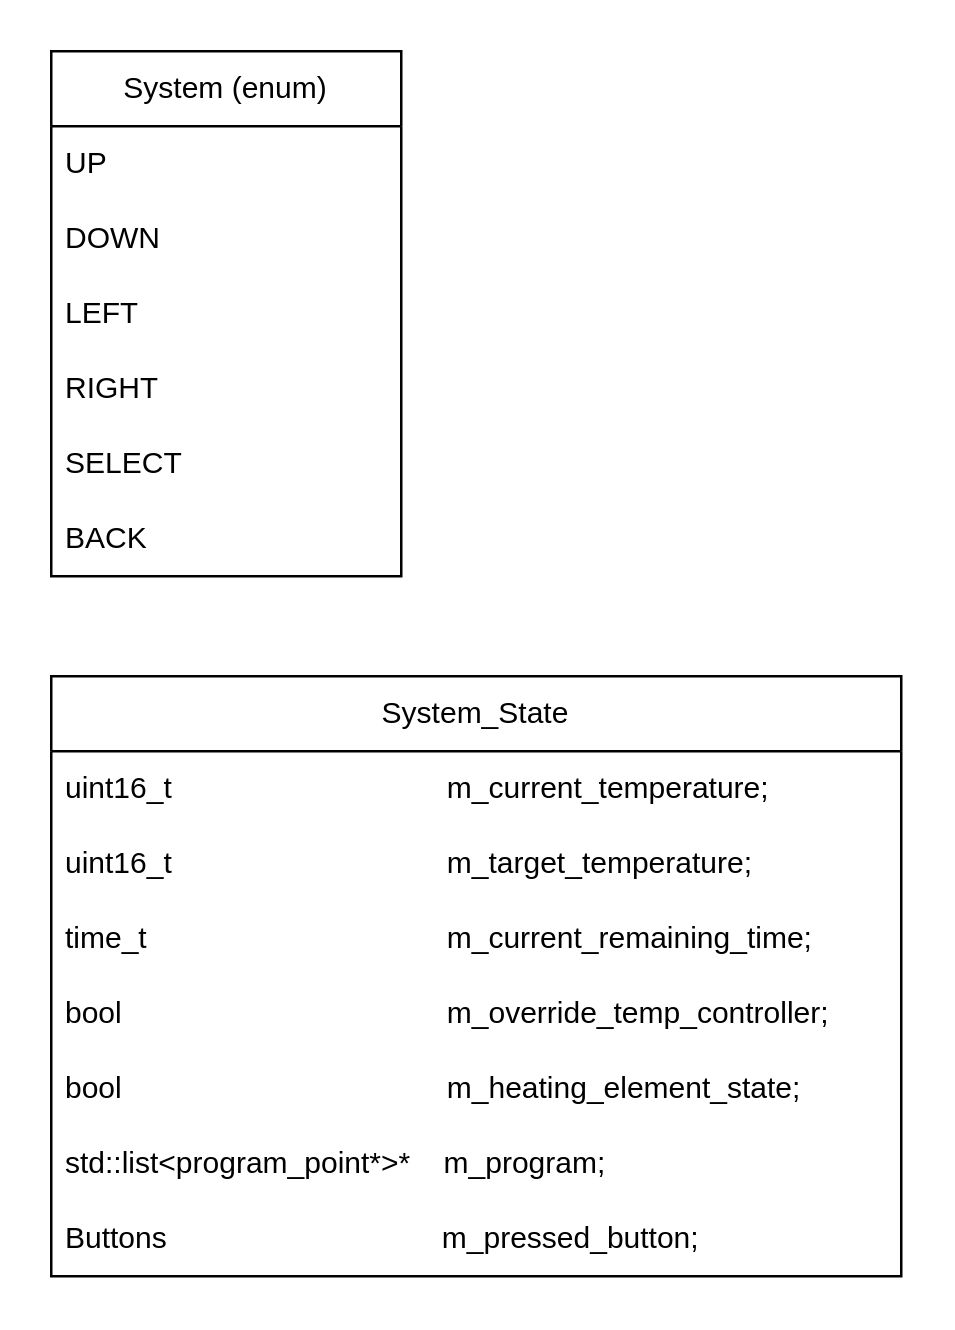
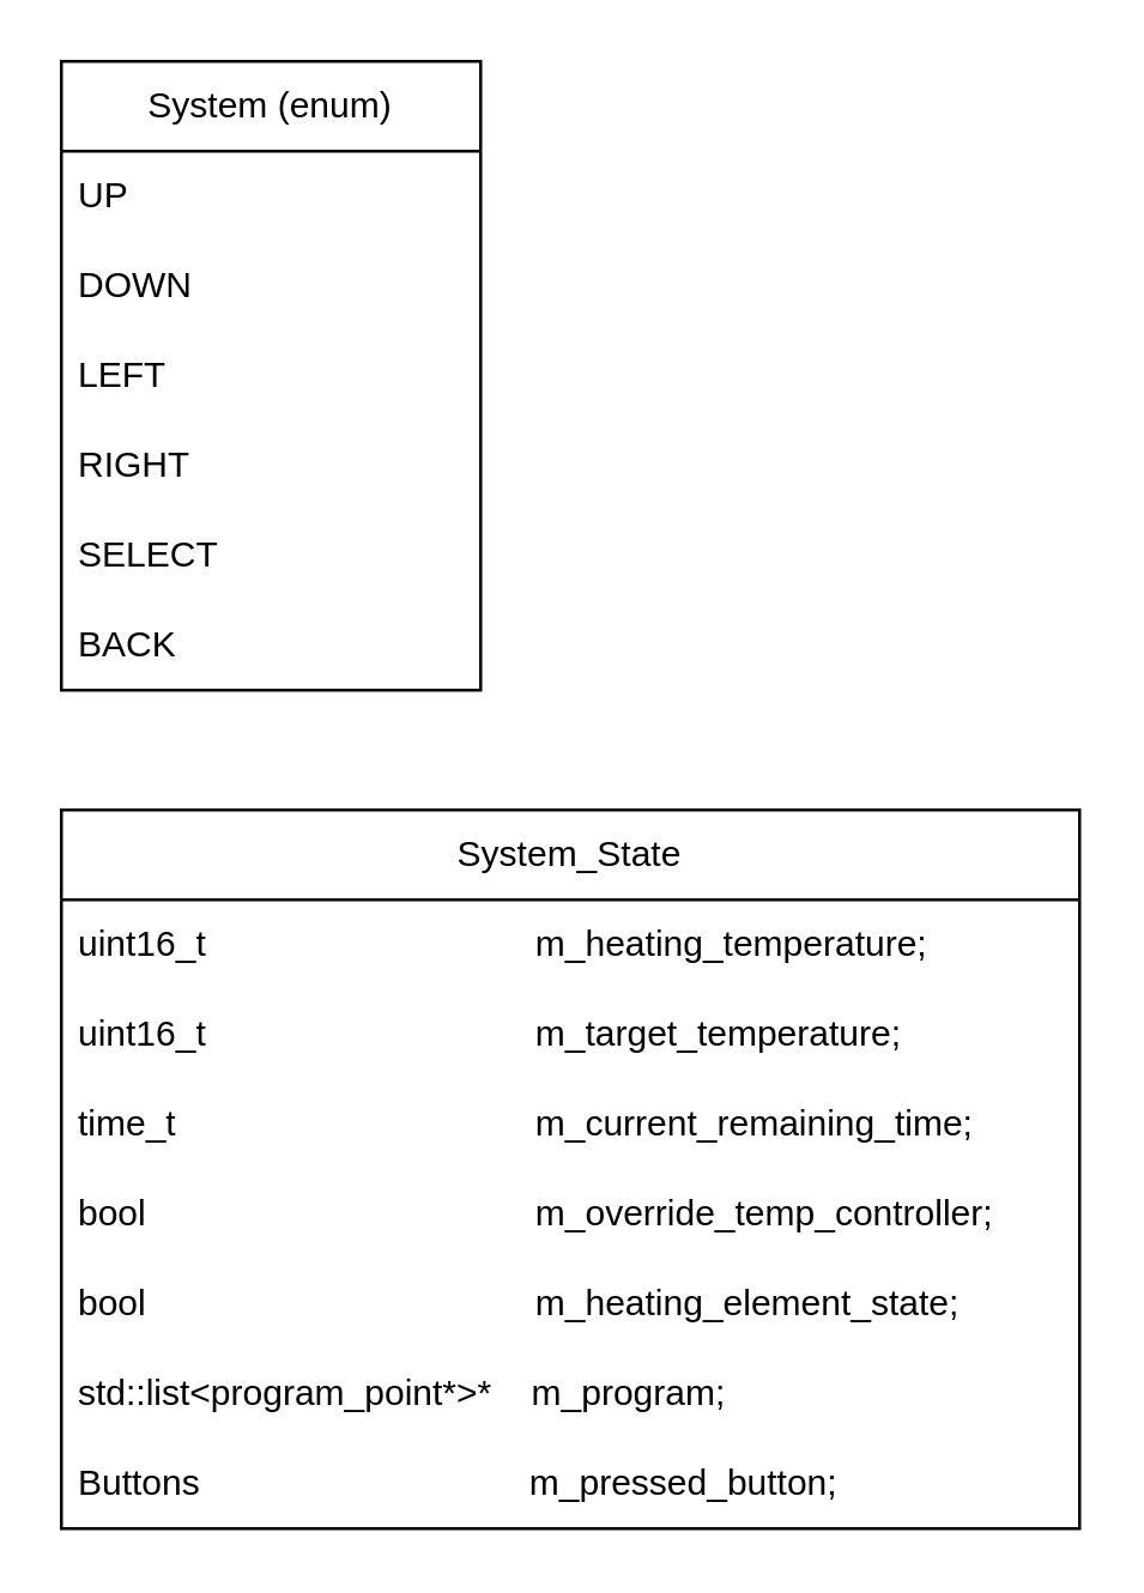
  <mxCell id="0" />
  <mxCell id="1" parent="0" />
  <mxCell id="2" value="System_State" style="swimlane;fontStyle=0;childLayout=stackLayout;horizontal=1;startSize=30;horizontalStack=0;resizeParent=1;resizeParentMax=0;resizeLast=0;collapsible=1;marginBottom=0;whiteSpace=wrap;html=1;" vertex="1" parent="1"><mxGeometry x="20" y="270" width="340" height="240" as="geometry" /></mxCell>
- <mxCell id="3" value="uint16_t&amp;nbsp; &amp;nbsp; &amp;nbsp; &amp;nbsp; &amp;nbsp; &amp;nbsp; &amp;nbsp; &amp;nbsp; &amp;nbsp; &amp;nbsp; &amp;nbsp; &amp;nbsp; &amp;nbsp; &amp;nbsp; &amp;nbsp; &amp;nbsp; &amp;nbsp;m_current_temperature;" style="text;strokeColor=none;fillColor=none;align=left;verticalAlign=middle;spacingLeft=4;spacingRight=4;overflow=hidden;points=[[0,0.5],[1,0.5]];portConstraint=eastwest;rotatable=0;whiteSpace=wrap;html=1;" vertex="1" parent="2"><mxGeometry y="30" width="340" height="30" as="geometry" /></mxCell>
+ <mxCell id="3" value="uint16_t&amp;nbsp; &amp;nbsp; &amp;nbsp; &amp;nbsp; &amp;nbsp; &amp;nbsp; &amp;nbsp; &amp;nbsp; &amp;nbsp; &amp;nbsp; &amp;nbsp; &amp;nbsp; &amp;nbsp; &amp;nbsp; &amp;nbsp; &amp;nbsp; &amp;nbsp;m_heating_temperature;" style="text;strokeColor=none;fillColor=none;align=left;verticalAlign=middle;spacingLeft=4;spacingRight=4;overflow=hidden;points=[[0,0.5],[1,0.5]];portConstraint=eastwest;rotatable=0;whiteSpace=wrap;html=1;" vertex="1" parent="2"><mxGeometry y="30" width="340" height="30" as="geometry" /></mxCell>
  <mxCell id="4" value="uint16_t&amp;nbsp; &amp;nbsp; &amp;nbsp; &amp;nbsp; &amp;nbsp; &amp;nbsp; &amp;nbsp; &amp;nbsp; &amp;nbsp; &amp;nbsp; &amp;nbsp; &amp;nbsp; &amp;nbsp; &amp;nbsp; &amp;nbsp; &amp;nbsp; &amp;nbsp;m_target_temperature;" style="text;strokeColor=none;fillColor=none;align=left;verticalAlign=middle;spacingLeft=4;spacingRight=4;overflow=hidden;points=[[0,0.5],[1,0.5]];portConstraint=eastwest;rotatable=0;whiteSpace=wrap;html=1;" vertex="1" parent="2"><mxGeometry y="60" width="340" height="30" as="geometry" /></mxCell>
  <mxCell id="5" value="time_t&amp;nbsp; &amp;nbsp; &amp;nbsp; &amp;nbsp; &amp;nbsp; &amp;nbsp; &amp;nbsp; &amp;nbsp; &amp;nbsp; &amp;nbsp; &amp;nbsp; &amp;nbsp; &amp;nbsp; &amp;nbsp; &amp;nbsp; &amp;nbsp; &amp;nbsp; &amp;nbsp; m_current_remaining_time;" style="text;strokeColor=none;fillColor=none;align=left;verticalAlign=middle;spacingLeft=4;spacingRight=4;overflow=hidden;points=[[0,0.5],[1,0.5]];portConstraint=eastwest;rotatable=0;whiteSpace=wrap;html=1;" vertex="1" parent="2"><mxGeometry y="90" width="340" height="30" as="geometry" /></mxCell>
  <mxCell id="6" value="bool&amp;nbsp; &amp;nbsp; &amp;nbsp; &amp;nbsp; &amp;nbsp; &amp;nbsp; &amp;nbsp; &amp;nbsp; &amp;nbsp; &amp;nbsp; &amp;nbsp; &amp;nbsp; &amp;nbsp; &amp;nbsp; &amp;nbsp; &amp;nbsp; &amp;nbsp; &amp;nbsp; &amp;nbsp; &amp;nbsp;m_override_temp_controller;" style="text;strokeColor=none;fillColor=none;align=left;verticalAlign=middle;spacingLeft=4;spacingRight=4;overflow=hidden;points=[[0,0.5],[1,0.5]];portConstraint=eastwest;rotatable=0;whiteSpace=wrap;html=1;" vertex="1" parent="2"><mxGeometry y="120" width="340" height="30" as="geometry" /></mxCell>
  <mxCell id="7" value="bool&amp;nbsp; &amp;nbsp; &amp;nbsp; &amp;nbsp; &amp;nbsp; &amp;nbsp; &amp;nbsp; &amp;nbsp; &amp;nbsp; &amp;nbsp; &amp;nbsp; &amp;nbsp; &amp;nbsp; &amp;nbsp; &amp;nbsp; &amp;nbsp; &amp;nbsp; &amp;nbsp; &amp;nbsp; &amp;nbsp;m_heating_element_state;" style="text;strokeColor=none;fillColor=none;align=left;verticalAlign=middle;spacingLeft=4;spacingRight=4;overflow=hidden;points=[[0,0.5],[1,0.5]];portConstraint=eastwest;rotatable=0;whiteSpace=wrap;html=1;" vertex="1" parent="2"><mxGeometry y="150" width="340" height="30" as="geometry" /></mxCell>
  <mxCell id="8" value="std::list&amp;lt;program_point*&amp;gt;*&amp;nbsp; &amp;nbsp; m_program;" style="text;strokeColor=none;fillColor=none;align=left;verticalAlign=middle;spacingLeft=4;spacingRight=4;overflow=hidden;points=[[0,0.5],[1,0.5]];portConstraint=eastwest;rotatable=0;whiteSpace=wrap;html=1;" vertex="1" parent="2"><mxGeometry y="180" width="340" height="30" as="geometry" /></mxCell>
  <mxCell id="9" value="Buttons&amp;nbsp; &amp;nbsp; &amp;nbsp; &amp;nbsp; &amp;nbsp; &amp;nbsp; &amp;nbsp; &amp;nbsp; &amp;nbsp; &amp;nbsp; &amp;nbsp; &amp;nbsp; &amp;nbsp; &amp;nbsp; &amp;nbsp; &amp;nbsp; &amp;nbsp;m_pressed_button;" style="text;strokeColor=none;fillColor=none;align=left;verticalAlign=middle;spacingLeft=4;spacingRight=4;overflow=hidden;points=[[0,0.5],[1,0.5]];portConstraint=eastwest;rotatable=0;whiteSpace=wrap;html=1;" vertex="1" parent="2"><mxGeometry y="210" width="340" height="30" as="geometry" /></mxCell>
  <mxCell id="10" value="System (enum)" style="swimlane;fontStyle=0;childLayout=stackLayout;horizontal=1;startSize=30;horizontalStack=0;resizeParent=1;resizeParentMax=0;resizeLast=0;collapsible=1;marginBottom=0;whiteSpace=wrap;html=1;" vertex="1" parent="1"><mxGeometry x="20" y="20" width="140" height="210" as="geometry" /></mxCell>
  <mxCell id="11" value="UP" style="text;strokeColor=none;fillColor=none;align=left;verticalAlign=middle;spacingLeft=4;spacingRight=4;overflow=hidden;points=[[0,0.5],[1,0.5]];portConstraint=eastwest;rotatable=0;whiteSpace=wrap;html=1;" vertex="1" parent="10"><mxGeometry y="30" width="140" height="30" as="geometry" /></mxCell>
  <mxCell id="12" value="DOWN" style="text;strokeColor=none;fillColor=none;align=left;verticalAlign=middle;spacingLeft=4;spacingRight=4;overflow=hidden;points=[[0,0.5],[1,0.5]];portConstraint=eastwest;rotatable=0;whiteSpace=wrap;html=1;" vertex="1" parent="10"><mxGeometry y="60" width="140" height="30" as="geometry" /></mxCell>
  <mxCell id="13" value="LEFT" style="text;strokeColor=none;fillColor=none;align=left;verticalAlign=middle;spacingLeft=4;spacingRight=4;overflow=hidden;points=[[0,0.5],[1,0.5]];portConstraint=eastwest;rotatable=0;whiteSpace=wrap;html=1;" vertex="1" parent="10"><mxGeometry y="90" width="140" height="30" as="geometry" /></mxCell>
  <mxCell id="14" value="RIGHT" style="text;strokeColor=none;fillColor=none;align=left;verticalAlign=middle;spacingLeft=4;spacingRight=4;overflow=hidden;points=[[0,0.5],[1,0.5]];portConstraint=eastwest;rotatable=0;whiteSpace=wrap;html=1;" vertex="1" parent="10"><mxGeometry y="120" width="140" height="30" as="geometry" /></mxCell>
  <mxCell id="15" value="SELECT" style="text;strokeColor=none;fillColor=none;align=left;verticalAlign=middle;spacingLeft=4;spacingRight=4;overflow=hidden;points=[[0,0.5],[1,0.5]];portConstraint=eastwest;rotatable=0;whiteSpace=wrap;html=1;" vertex="1" parent="10"><mxGeometry y="150" width="140" height="30" as="geometry" /></mxCell>
  <mxCell id="16" value="BACK" style="text;strokeColor=none;fillColor=none;align=left;verticalAlign=middle;spacingLeft=4;spacingRight=4;overflow=hidden;points=[[0,0.5],[1,0.5]];portConstraint=eastwest;rotatable=0;whiteSpace=wrap;html=1;" vertex="1" parent="10"><mxGeometry y="180" width="140" height="30" as="geometry" /></mxCell>
